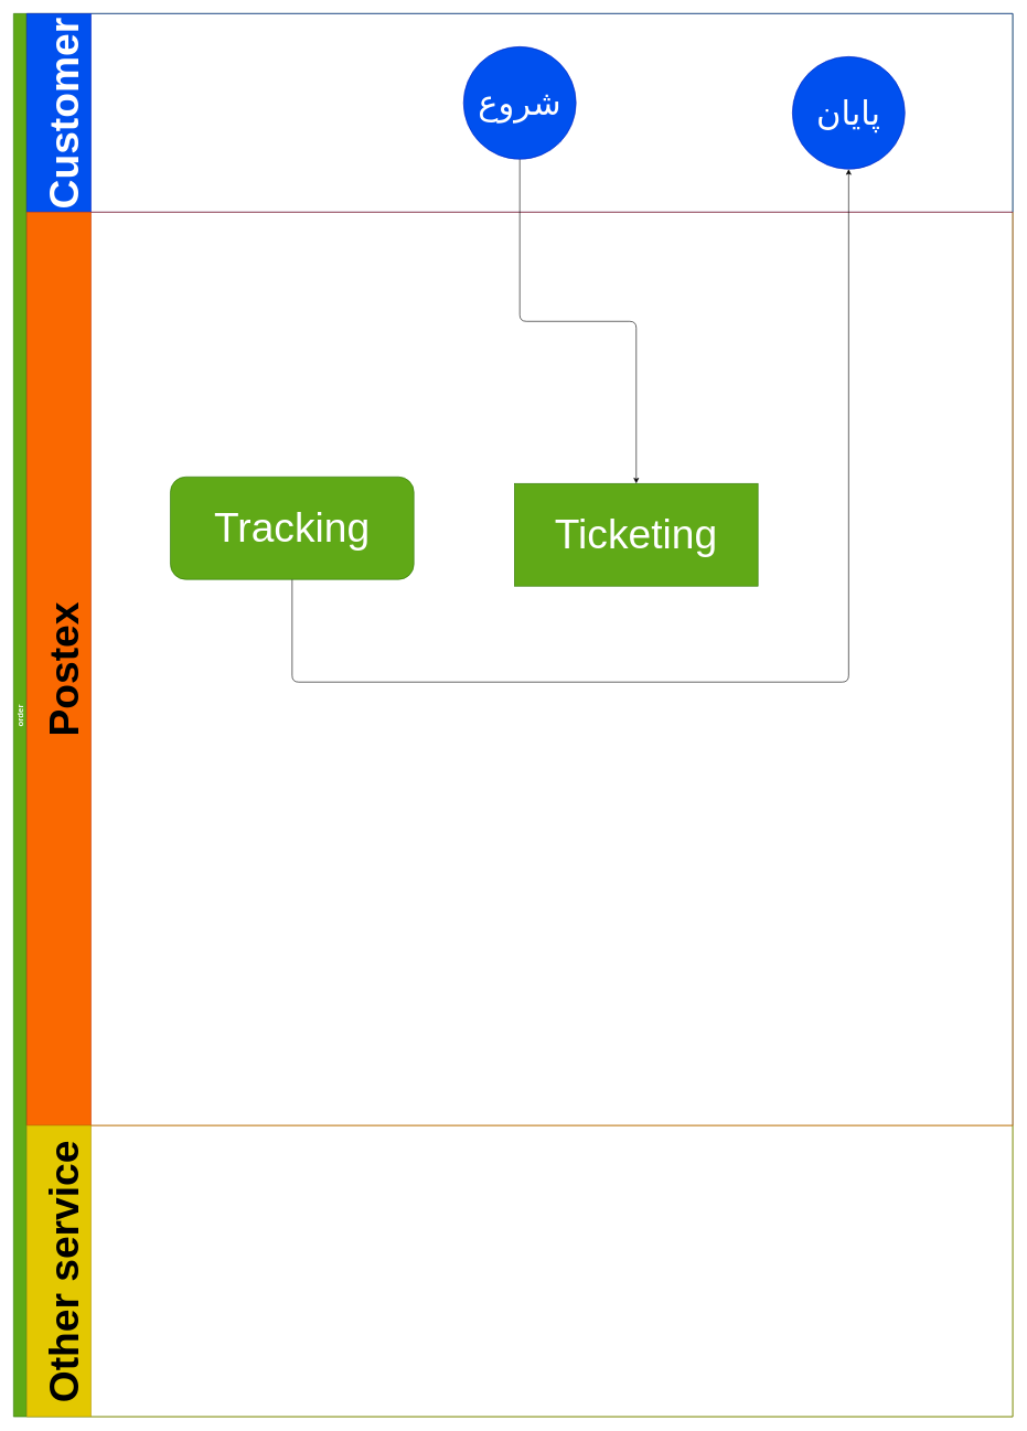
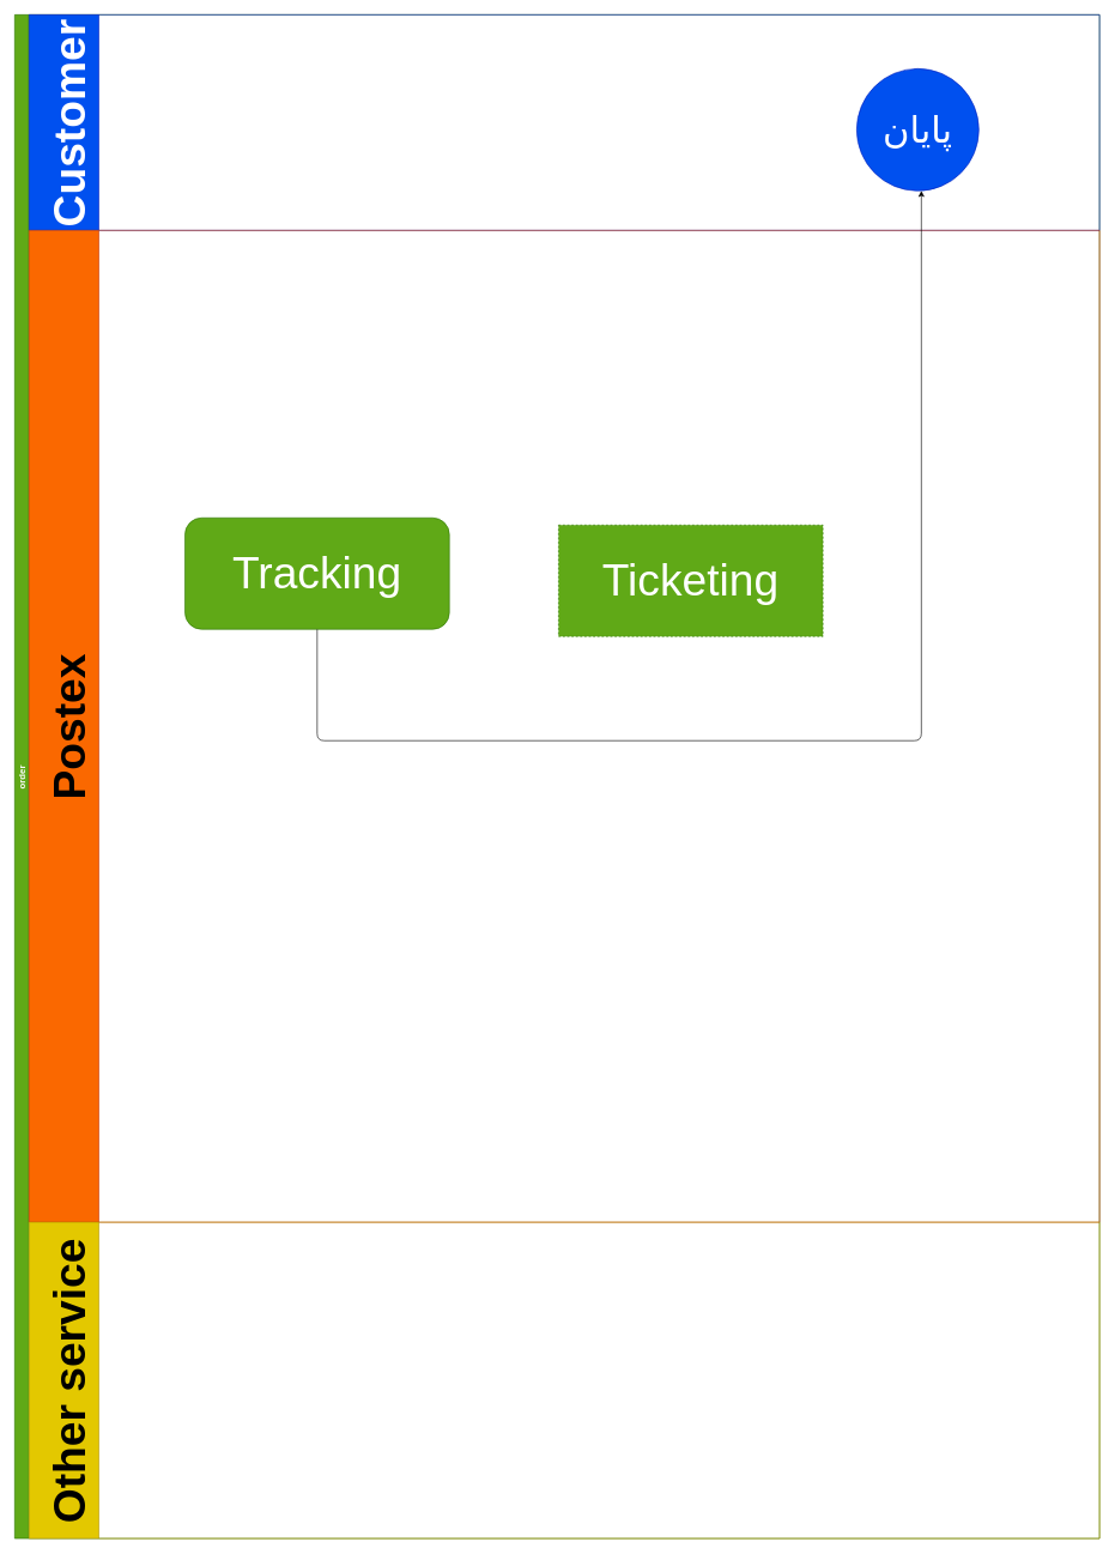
  <mxCell id="0" />
  <mxCell id="1" parent="0" />
  <mxCell id="2" value="order" style="swimlane;childLayout=stackLayout;resizeParent=1;resizeParentMax=0;horizontal=0;startSize=20;horizontalStack=0;fillColor=#60a917;strokeColor=#2D7600;fontColor=#ffffff;fontSize=13;" parent="1" vertex="1"><mxGeometry x="20" y="20" width="1510" height="2120" as="geometry" /></mxCell>
  <mxCell id="3" value="Customer" style="swimlane;startSize=97;horizontal=0;fillColor=#0050ef;fontColor=#ffffff;strokeColor=#001DBC;fontSize=62;" parent="2" vertex="1"><mxGeometry x="20" width="1490" height="300" as="geometry" /></mxCell>
- <mxCell id="4" value="&lt;span style=&quot;font-size: 51px&quot;&gt;شروع&lt;/span&gt;" style="ellipse;whiteSpace=wrap;html=1;aspect=fixed;fontSize=13;fillColor=#0050ef;strokeColor=#001DBC;fontColor=#ffffff;" vertex="1" parent="3"><mxGeometry x="660" y="50" width="170" height="170" as="geometry" /></mxCell>
- <mxCell id="5" value="&lt;font style=&quot;font-size: 51px&quot;&gt;پایان&lt;/font&gt;" style="ellipse;whiteSpace=wrap;html=1;aspect=fixed;fontSize=13;fillColor=#0050ef;strokeColor=#001DBC;fontColor=#ffffff;" parent="3" vertex="1"><mxGeometry x="1157" y="65" width="170" height="170" as="geometry" /></mxCell>
+ <mxCell id="5" value="&lt;font style=&quot;font-size: 51px&quot;&gt;پایان&lt;/font&gt;" style="ellipse;whiteSpace=wrap;html=1;aspect=fixed;fontSize=13;fillColor=#0050ef;strokeColor=#001DBC;fontColor=#ffffff;" parent="3" vertex="1"><mxGeometry x="1152" y="75" width="170" height="170" as="geometry" /></mxCell>
  <mxCell id="6" value="Postex" style="swimlane;startSize=97;horizontal=0;fillColor=#fa6800;strokeColor=#C73500;fontColor=#000000;fontSize=62;" parent="2" vertex="1"><mxGeometry x="20" y="300" width="1490" height="1380" as="geometry" /></mxCell>
  <mxCell id="7" value="&lt;span style=&quot;font-size: 62px&quot;&gt;Tracking&lt;/span&gt;" style="whiteSpace=wrap;html=1;fontSize=13;fillColor=#60a917;strokeColor=#2D7600;fontColor=#ffffff;rounded=1;" parent="6" vertex="1"><mxGeometry x="217" y="400" width="368" height="155" as="geometry" /></mxCell>
- <mxCell id="8" value="&lt;span style=&quot;font-size: 62px&quot;&gt;Ticketing&lt;/span&gt;" style="whiteSpace=wrap;html=1;fontSize=13;fillColor=#60a917;strokeColor=#2D7600;fontColor=#ffffff;" vertex="1" parent="6"><mxGeometry x="737" y="410" width="368" height="155" as="geometry" /></mxCell>
+ <mxCell id="8" value="&lt;span style=&quot;font-size: 62px&quot;&gt;Ticketing&lt;/span&gt;" style="whiteSpace=wrap;html=1;fontSize=13;fillColor=#60a917;strokeColor=#2D7600;fontColor=#ffffff;dashed=1;" vertex="1" parent="6"><mxGeometry x="737" y="410" width="368" height="155" as="geometry" /></mxCell>
  <mxCell id="9" value="Other service" style="swimlane;startSize=97;horizontal=0;fontSize=62;fillColor=#e3c800;fontColor=#000000;strokeColor=#B09500;" vertex="1" parent="2"><mxGeometry x="20" y="1680" width="1490" height="440" as="geometry" /></mxCell>
- <mxCell id="10" style="edgeStyle=orthogonalEdgeStyle;html=1;exitX=0.5;exitY=1;exitDx=0;exitDy=0;entryX=0.5;entryY=0;entryDx=0;entryDy=0;fontSize=62;" edge="1" parent="2" source="4" target="8"><mxGeometry relative="1" as="geometry" /></mxCell>
  <mxCell id="11" style="edgeStyle=orthogonalEdgeStyle;html=1;exitX=0.5;exitY=1;exitDx=0;exitDy=0;fontSize=62;" edge="1" parent="2" source="7" target="5"><mxGeometry relative="1" as="geometry"><Array as="points"><mxPoint x="421" y="1010" /><mxPoint x="1262" y="1010" /></Array></mxGeometry></mxCell>
